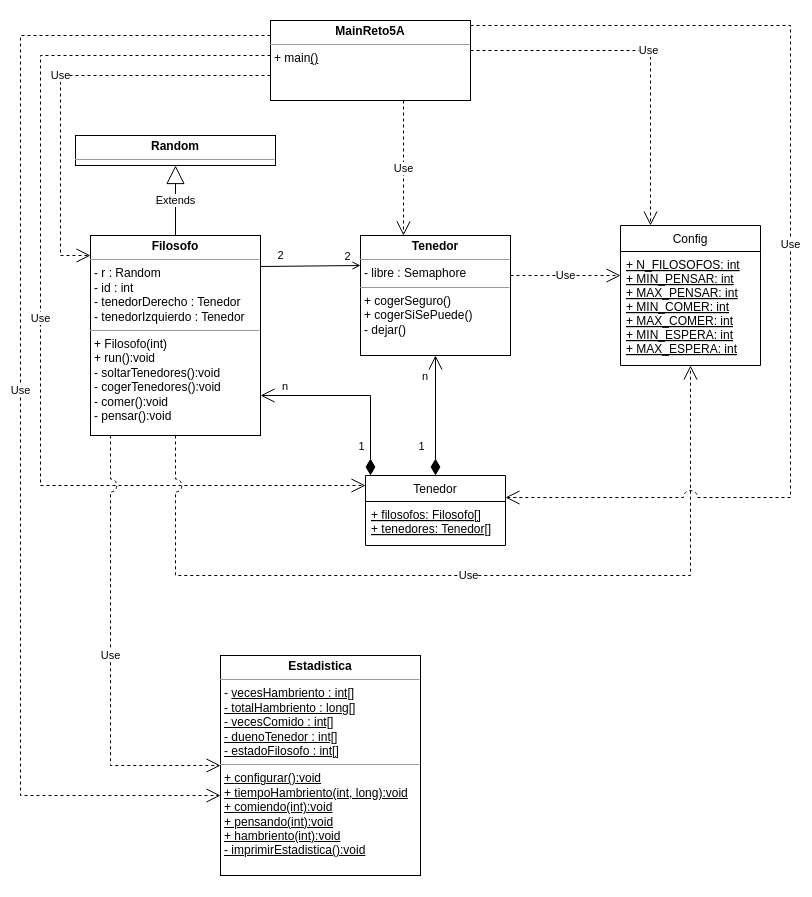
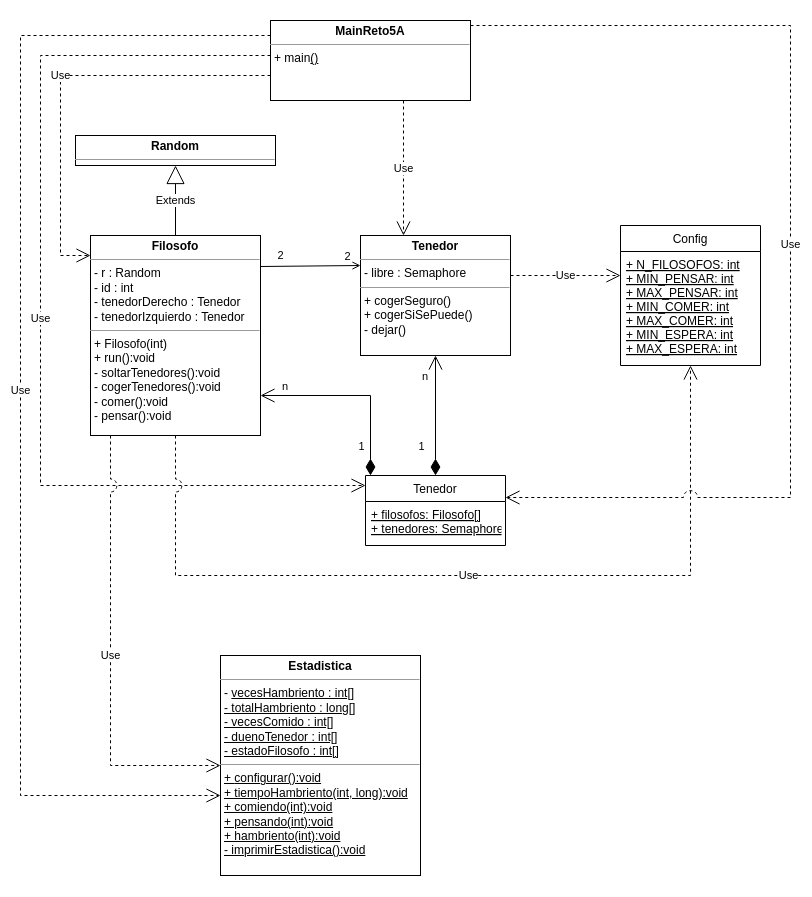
  <mxCell id="0" />
  <mxCell id="1" parent="0" />
  <mxCell id="2" value="Tenedor" style="swimlane;fontStyle=0;childLayout=stackLayout;horizontal=1;startSize=26;fillColor=none;horizontalStack=0;resizeParent=1;resizeParentMax=0;resizeLast=0;collapsible=1;marginBottom=0;" parent="1" vertex="1"><mxGeometry x="365" y="475" width="140" height="70" as="geometry" /></mxCell>
- <mxCell id="3" value="+ filosofos: Filosofo[]&#10;+ tenedores: Tenedor[]" style="text;strokeColor=none;fillColor=none;align=left;verticalAlign=top;spacingLeft=4;spacingRight=4;overflow=hidden;rotatable=0;points=[[0,0.5],[1,0.5]];portConstraint=eastwest;fontStyle=4" parent="2" vertex="1"><mxGeometry y="26" width="140" height="44" as="geometry" /></mxCell>
+ <mxCell id="3" value="+ filosofos: Filosofo[]&#10;+ tenedores: Semaphore[]" style="text;strokeColor=none;fillColor=none;align=left;verticalAlign=top;spacingLeft=4;spacingRight=4;overflow=hidden;rotatable=0;points=[[0,0.5],[1,0.5]];portConstraint=eastwest;fontStyle=4" parent="2" vertex="1"><mxGeometry y="26" width="140" height="44" as="geometry" /></mxCell>
  <mxCell id="4" value="&lt;p style=&quot;margin:0px;margin-top:4px;text-align:center;&quot;&gt;&lt;b&gt;Filosofo&lt;/b&gt;&lt;/p&gt;&lt;hr size=&quot;1&quot;&gt;&lt;p style=&quot;margin:0px;margin-left:4px;&quot;&gt;&lt;span style=&quot;background-color: initial;&quot;&gt;-&amp;nbsp;&lt;/span&gt;&lt;span style=&quot;background-color: initial;&quot;&gt;r : Random&lt;/span&gt;&lt;span style=&quot;background-color: initial;&quot;&gt;&lt;br&gt;&lt;/span&gt;&lt;/p&gt;&lt;p style=&quot;margin:0px;margin-left:4px;&quot;&gt;- id : int&lt;/p&gt;&lt;p style=&quot;margin:0px;margin-left:4px;&quot;&gt;- tenedorDerecho : Tenedor&lt;/p&gt;&lt;p style=&quot;margin:0px;margin-left:4px;&quot;&gt;- tenedorIzquierdo : Tenedor&lt;/p&gt;&lt;hr size=&quot;1&quot;&gt;&lt;p style=&quot;margin:0px;margin-left:4px;&quot;&gt;+&amp;nbsp;&lt;span style=&quot;background-color: initial;&quot;&gt;Filosofo(int)&lt;/span&gt;&lt;/p&gt;&lt;p style=&quot;margin:0px;margin-left:4px;&quot;&gt;+ run():void&lt;/p&gt;&lt;p style=&quot;margin:0px;margin-left:4px;&quot;&gt;- soltarTenedores():void&lt;/p&gt;&lt;p style=&quot;margin:0px;margin-left:4px;&quot;&gt;- cogerTenedores():void&lt;/p&gt;&lt;p style=&quot;margin:0px;margin-left:4px;&quot;&gt;- comer():void&lt;/p&gt;&lt;p style=&quot;margin:0px;margin-left:4px;&quot;&gt;- pensar():void&lt;/p&gt;" style="verticalAlign=top;align=left;overflow=fill;fontSize=12;fontFamily=Helvetica;html=1;" parent="1" vertex="1"><mxGeometry x="90" y="235" width="170" height="200" as="geometry" /></mxCell>
  <mxCell id="5" value="&lt;p style=&quot;margin:0px;margin-top:4px;text-align:center;&quot;&gt;&lt;b&gt;Estadistica&lt;/b&gt;&lt;/p&gt;&lt;hr size=&quot;1&quot;&gt;&lt;p style=&quot;margin:0px;margin-left:4px;&quot;&gt;&lt;span style=&quot;background-color: initial;&quot;&gt;- &lt;u&gt;vecesHambriento : int[]&lt;/u&gt;&lt;/span&gt;&lt;u&gt;&lt;br&gt;&lt;/u&gt;&lt;/p&gt;&lt;p style=&quot;margin:0px;margin-left:4px;&quot;&gt;&lt;u&gt;- totalHambriento : long[]&lt;/u&gt;&lt;/p&gt;&lt;p style=&quot;margin:0px;margin-left:4px;&quot;&gt;&lt;u&gt;- vecesComido : int[]&lt;/u&gt;&lt;/p&gt;&lt;p style=&quot;margin:0px;margin-left:4px;&quot;&gt;&lt;u&gt;- duenoTenedor : int[]&lt;/u&gt;&lt;/p&gt;&lt;p style=&quot;margin:0px;margin-left:4px;&quot;&gt;&lt;u&gt;- estadoFilosofo : int[]&lt;/u&gt;&lt;/p&gt;&lt;hr size=&quot;1&quot;&gt;&lt;p style=&quot;margin:0px;margin-left:4px;&quot;&gt;&lt;u&gt;+&amp;nbsp;&lt;/u&gt;&lt;span style=&quot;background-color: initial;&quot;&gt;&lt;u&gt;configurar():void&lt;/u&gt;&lt;/span&gt;&lt;/p&gt;&lt;p style=&quot;margin:0px;margin-left:4px;&quot;&gt;&lt;u&gt;+ tiempoHambriento(int, long):void&lt;/u&gt;&lt;/p&gt;&lt;p style=&quot;margin:0px;margin-left:4px;&quot;&gt;&lt;u&gt;+ comiendo(int):void&lt;/u&gt;&lt;/p&gt;&lt;p style=&quot;margin:0px;margin-left:4px;&quot;&gt;&lt;u&gt;+ pensando(int):void&lt;/u&gt;&lt;/p&gt;&lt;p style=&quot;margin:0px;margin-left:4px;&quot;&gt;&lt;u&gt;+ hambriento(int):void&lt;/u&gt;&lt;/p&gt;&lt;p style=&quot;margin:0px;margin-left:4px;&quot;&gt;&lt;u&gt;- imprimirEstadistica():void&lt;/u&gt;&lt;/p&gt;" style="verticalAlign=top;align=left;overflow=fill;fontSize=12;fontFamily=Helvetica;html=1;" parent="1" vertex="1"><mxGeometry x="220" y="655" width="200" height="220" as="geometry" /></mxCell>
  <mxCell id="6" value="&lt;p style=&quot;margin:0px;margin-top:4px;text-align:center;&quot;&gt;&lt;b&gt;Random&lt;/b&gt;&lt;/p&gt;&lt;hr size=&quot;1&quot;&gt;&lt;p style=&quot;margin:0px;margin-left:4px;&quot;&gt;&lt;br&gt;&lt;/p&gt;" style="verticalAlign=top;align=left;overflow=fill;fontSize=12;fontFamily=Helvetica;html=1;" parent="1" vertex="1"><mxGeometry x="75" y="135" width="200" height="30" as="geometry" /></mxCell>
  <mxCell id="7" value="Extends" style="endArrow=block;endSize=16;endFill=0;html=1;rounded=0;" parent="1" source="4" target="6" edge="1"><mxGeometry width="160" relative="1" as="geometry"><mxPoint x="80" y="205" as="sourcePoint" /><mxPoint x="240" y="205" as="targetPoint" /></mxGeometry></mxCell>
  <mxCell id="8" value="Config" style="swimlane;fontStyle=0;childLayout=stackLayout;horizontal=1;startSize=26;fillColor=none;horizontalStack=0;resizeParent=1;resizeParentMax=0;resizeLast=0;collapsible=1;marginBottom=0;" parent="1" vertex="1"><mxGeometry x="620" y="225" width="140" height="140" as="geometry" /></mxCell>
  <mxCell id="9" value="+ N_FILOSOFOS: int&#10;+ MIN_PENSAR: int&#10;+ MAX_PENSAR: int&#10;+ MIN_COMER: int&#10;+ MAX_COMER: int&#10;+ MIN_ESPERA: int&#10;+ MAX_ESPERA: int" style="text;strokeColor=none;fillColor=none;align=left;verticalAlign=top;spacingLeft=4;spacingRight=4;overflow=hidden;rotatable=0;points=[[0,0.5],[1,0.5]];portConstraint=eastwest;fontStyle=4" parent="8" vertex="1"><mxGeometry y="26" width="140" height="114" as="geometry" /></mxCell>
  <mxCell id="10" value="&lt;p style=&quot;margin:0px;margin-top:4px;text-align:center;&quot;&gt;&lt;b&gt;MainReto5A&lt;/b&gt;&lt;/p&gt;&lt;hr size=&quot;1&quot;&gt;&lt;p style=&quot;margin:0px;margin-left:4px;&quot;&gt;&lt;span style=&quot;background-color: initial;&quot;&gt;+ main&lt;u&gt;()&lt;/u&gt;&lt;/span&gt;&lt;/p&gt;" style="verticalAlign=top;align=left;overflow=fill;fontSize=12;fontFamily=Helvetica;html=1;" parent="1" vertex="1"><mxGeometry x="270" y="20" width="200" height="80" as="geometry" /></mxCell>
  <mxCell id="11" value="&lt;p style=&quot;margin:0px;margin-top:4px;text-align:center;&quot;&gt;&lt;b&gt;Tenedor&lt;/b&gt;&lt;/p&gt;&lt;hr size=&quot;1&quot;&gt;&lt;p style=&quot;margin:0px;margin-left:4px;&quot;&gt;&lt;span style=&quot;background-color: initial;&quot;&gt;- libre&lt;/span&gt;&lt;span style=&quot;background-color: initial;&quot;&gt;&amp;nbsp;: Semaphore&lt;/span&gt;&lt;br&gt;&lt;/p&gt;&lt;hr size=&quot;1&quot;&gt;&lt;p style=&quot;margin:0px;margin-left:4px;&quot;&gt;+&amp;nbsp;&lt;span style=&quot;background-color: initial;&quot;&gt;cogerSeguro()&lt;/span&gt;&lt;/p&gt;&lt;p style=&quot;margin:0px;margin-left:4px;&quot;&gt;+ cogerSiSePuede()&lt;/p&gt;&lt;p style=&quot;margin:0px;margin-left:4px;&quot;&gt;- dejar()&lt;/p&gt;" style="verticalAlign=top;align=left;overflow=fill;fontSize=12;fontFamily=Helvetica;html=1;" parent="1" vertex="1"><mxGeometry x="360" y="235" width="150" height="120" as="geometry" /></mxCell>
  <mxCell id="12" value="Use" style="endArrow=open;endSize=12;dashed=1;html=1;rounded=0;edgeStyle=orthogonalEdgeStyle;" parent="1" source="10" target="4" edge="1"><mxGeometry width="160" relative="1" as="geometry"><mxPoint x="180" y="185" as="sourcePoint" /><mxPoint x="340" y="185" as="targetPoint" /><Array as="points"><mxPoint x="60" y="75" /><mxPoint x="60" y="255" /></Array></mxGeometry></mxCell>
  <mxCell id="13" value="Use" style="endArrow=open;endSize=12;dashed=1;html=1;rounded=0;edgeStyle=orthogonalEdgeStyle;" parent="1" source="10" target="2" edge="1"><mxGeometry width="160" relative="1" as="geometry"><mxPoint x="270" y="50" as="sourcePoint" /><mxPoint x="100" y="265" as="targetPoint" /><Array as="points"><mxPoint x="40" y="55" /><mxPoint x="40" y="485" /></Array></mxGeometry></mxCell>
  <mxCell id="14" value="n" style="endArrow=open;html=1;endSize=12;startArrow=diamondThin;startSize=14;startFill=1;edgeStyle=orthogonalEdgeStyle;align=left;verticalAlign=bottom;rounded=0;" parent="1" source="2" target="11" edge="1"><mxGeometry x="0.5" y="15" relative="1" as="geometry"><mxPoint x="180" y="185" as="sourcePoint" /><mxPoint x="340" y="185" as="targetPoint" /><mxPoint as="offset" /></mxGeometry></mxCell>
  <mxCell id="15" value="1" style="edgeLabel;html=1;align=center;verticalAlign=middle;resizable=0;points=[];" parent="14" vertex="1" connectable="0"><mxGeometry x="-0.317" y="2" relative="1" as="geometry"><mxPoint x="-13" y="11" as="offset" /></mxGeometry></mxCell>
  <mxCell id="16" value="n" style="endArrow=open;html=1;endSize=12;startArrow=diamondThin;startSize=14;startFill=1;edgeStyle=orthogonalEdgeStyle;align=left;verticalAlign=bottom;rounded=0;" parent="1" source="2" target="4" edge="1"><mxGeometry x="0.789" relative="1" as="geometry"><mxPoint x="420" y="475" as="sourcePoint" /><mxPoint x="445" y="365" as="targetPoint" /><Array as="points"><mxPoint x="370" y="395" /></Array><mxPoint as="offset" /></mxGeometry></mxCell>
  <mxCell id="17" value="1&lt;br&gt;" style="edgeLabel;html=1;align=center;verticalAlign=middle;resizable=0;points=[];" parent="16" vertex="1" connectable="0"><mxGeometry x="-0.737" y="1" relative="1" as="geometry"><mxPoint x="-9" y="-5" as="offset" /></mxGeometry></mxCell>
- <mxCell id="18" value="Use" style="endArrow=open;endSize=12;dashed=1;html=1;rounded=0;edgeStyle=orthogonalEdgeStyle;" parent="1" source="10" target="8" edge="1"><mxGeometry width="160" relative="1" as="geometry"><mxPoint x="270" y="50" as="sourcePoint" /><mxPoint x="100" y="265" as="targetPoint" /><Array as="points"><mxPoint x="650" y="50" /></Array></mxGeometry></mxCell>
  <mxCell id="19" value="Use" style="endArrow=open;endSize=12;dashed=1;html=1;rounded=0;edgeStyle=orthogonalEdgeStyle;" parent="1" source="11" target="8" edge="1"><mxGeometry width="160" relative="1" as="geometry"><mxPoint x="470" y="60" as="sourcePoint" /><mxPoint x="660" y="235" as="targetPoint" /><Array as="points"><mxPoint x="580" y="275" /><mxPoint x="580" y="275" /></Array></mxGeometry></mxCell>
  <mxCell id="20" value="Use" style="endArrow=open;endSize=12;dashed=1;html=1;rounded=0;edgeStyle=orthogonalEdgeStyle;jumpStyle=arc;jumpSize=13;" parent="1" source="4" target="8" edge="1"><mxGeometry width="160" relative="1" as="geometry"><mxPoint x="270" y="35" as="sourcePoint" /><mxPoint x="375" y="495" as="targetPoint" /><Array as="points"><mxPoint x="175" y="575" /><mxPoint x="690" y="575" /></Array></mxGeometry></mxCell>
  <mxCell id="21" value="" style="endArrow=none;endFill=0;endSize=24;html=1;rounded=0;jumpStyle=arc;jumpSize=13;entryX=1;entryY=0.155;entryDx=0;entryDy=0;entryPerimeter=0;exitX=0;exitY=0.25;exitDx=0;exitDy=0;startArrow=open;startFill=0;" parent="1" source="11" target="4" edge="1"><mxGeometry width="160" relative="1" as="geometry"><mxPoint x="210" y="395" as="sourcePoint" /><mxPoint x="370" y="395" as="targetPoint" /></mxGeometry></mxCell>
  <mxCell id="22" value="2" style="edgeLabel;html=1;align=center;verticalAlign=middle;resizable=0;points=[];" parent="21" vertex="1" connectable="0"><mxGeometry x="0.24" relative="1" as="geometry"><mxPoint x="-19" y="-11" as="offset" /></mxGeometry></mxCell>
  <mxCell id="23" value="2" style="edgeLabel;html=1;align=center;verticalAlign=middle;resizable=0;points=[];" parent="21" vertex="1" connectable="0"><mxGeometry x="-0.74" y="-1" relative="1" as="geometry"><mxPoint y="-9" as="offset" /></mxGeometry></mxCell>
  <mxCell id="24" value="Use" style="endArrow=open;endSize=12;dashed=1;html=1;rounded=0;edgeStyle=orthogonalEdgeStyle;jumpStyle=arc;jumpSize=13;" parent="1" source="4" target="5" edge="1"><mxGeometry width="160" relative="1" as="geometry"><mxPoint x="185" y="445" as="sourcePoint" /><mxPoint x="700" y="375" as="targetPoint" /><Array as="points"><mxPoint x="110" y="765" /></Array></mxGeometry></mxCell>
  <mxCell id="25" value="Use" style="endArrow=open;endSize=12;dashed=1;html=1;rounded=0;edgeStyle=orthogonalEdgeStyle;" parent="1" source="10" target="5" edge="1"><mxGeometry width="160" relative="1" as="geometry"><mxPoint x="270" y="35" as="sourcePoint" /><mxPoint x="375" y="495" as="targetPoint" /><Array as="points"><mxPoint x="20" y="35" /><mxPoint x="20" y="795" /></Array></mxGeometry></mxCell>
  <mxCell id="26" value="Use" style="endArrow=open;endSize=12;dashed=1;html=1;rounded=0;edgeStyle=orthogonalEdgeStyle;jumpStyle=arc;jumpSize=14;" parent="1" source="10" target="2" edge="1"><mxGeometry width="160" relative="1" as="geometry"><mxPoint x="470" y="60" as="sourcePoint" /><mxPoint x="660" y="235" as="targetPoint" /><Array as="points"><mxPoint x="790" y="25" /><mxPoint x="790" y="497" /></Array></mxGeometry></mxCell>
  <mxCell id="27" value="Use" style="endArrow=open;endSize=12;dashed=1;html=1;rounded=0;edgeStyle=orthogonalEdgeStyle;" parent="1" source="10" target="11" edge="1"><mxGeometry width="160" relative="1" as="geometry"><mxPoint x="270" y="85" as="sourcePoint" /><mxPoint x="100" y="265" as="targetPoint" /><Array as="points"><mxPoint x="403" y="158" /><mxPoint x="403" y="158" /></Array></mxGeometry></mxCell>
